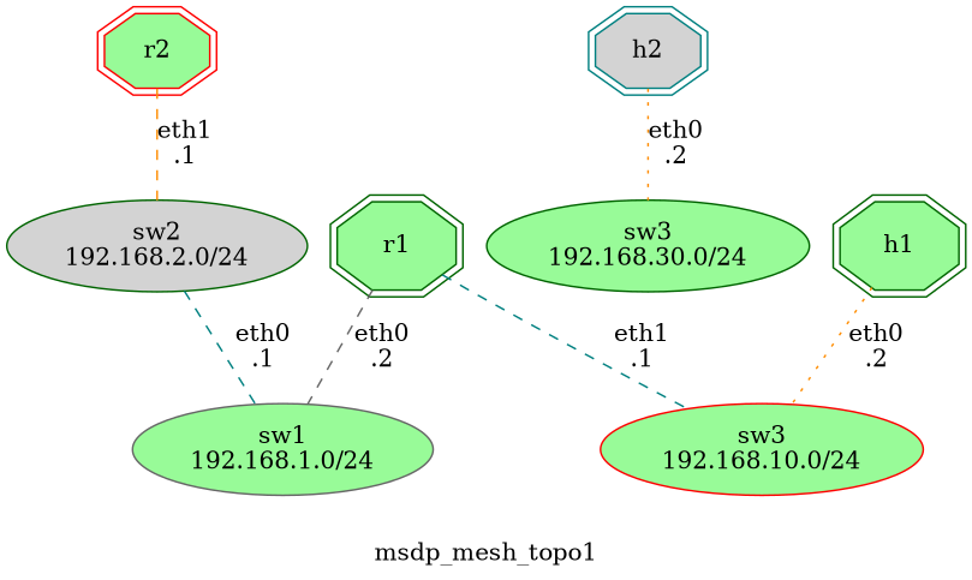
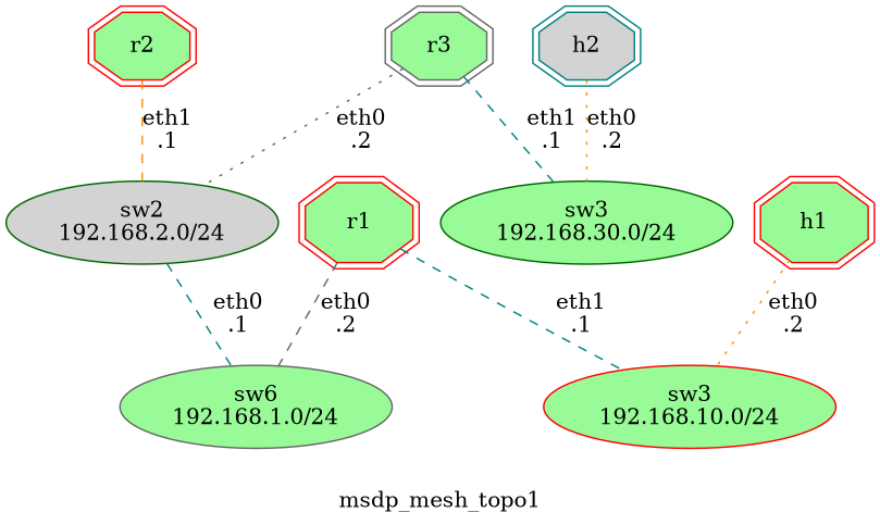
  graph {
    label=msdp_mesh_topo1
    node [color=darkgreen fillcolor=palegreen shape=doubleoctagon style=filled]
    edge [color=teal style=dashed]
-   n1 [label=r1]
-   n2 [color=gray40 label="sw1\n192.168.1.0/24" shape=oval]
+   n1 [color=red label=r1]
+   n2 [color=gray40 label="sw6\n192.168.1.0/24" shape=oval]
    n3 [color=red label="sw3\n192.168.10.0/24" shape=oval]
    n4 [color=red label=r2]
    n5 [fillcolor=lightgrey label="sw2\n192.168.2.0/24" shape=oval]
+   n6 [color=gray40 label=r3]
    n7 [label="sw3\n192.168.30.0/24" shape=oval]
-   n8 [label=h1]
+   n8 [color=red label=h1]
    n9 [color=teal fillcolor=lightgrey label=h2]
    n1 -- n2 [color=gray40 label="eth0\n.2"]
    n1 -- n3 [label="eth1\n.1"]
    n4 -- n5 [color=darkorange label="eth1\n.1"]
    n5 -- n2 [label="eth0\n.1"]
+   n6 -- n5 [color=gray40 label="eth0\n.2" style=dotted]
+   n6 -- n7 [label="eth1\n.1"]
    n8 -- n3 [color=darkorange label="eth0\n.2" style=dotted]
    n9 -- n7 [color=darkorange label="eth0\n.2" style=dotted]
  }
